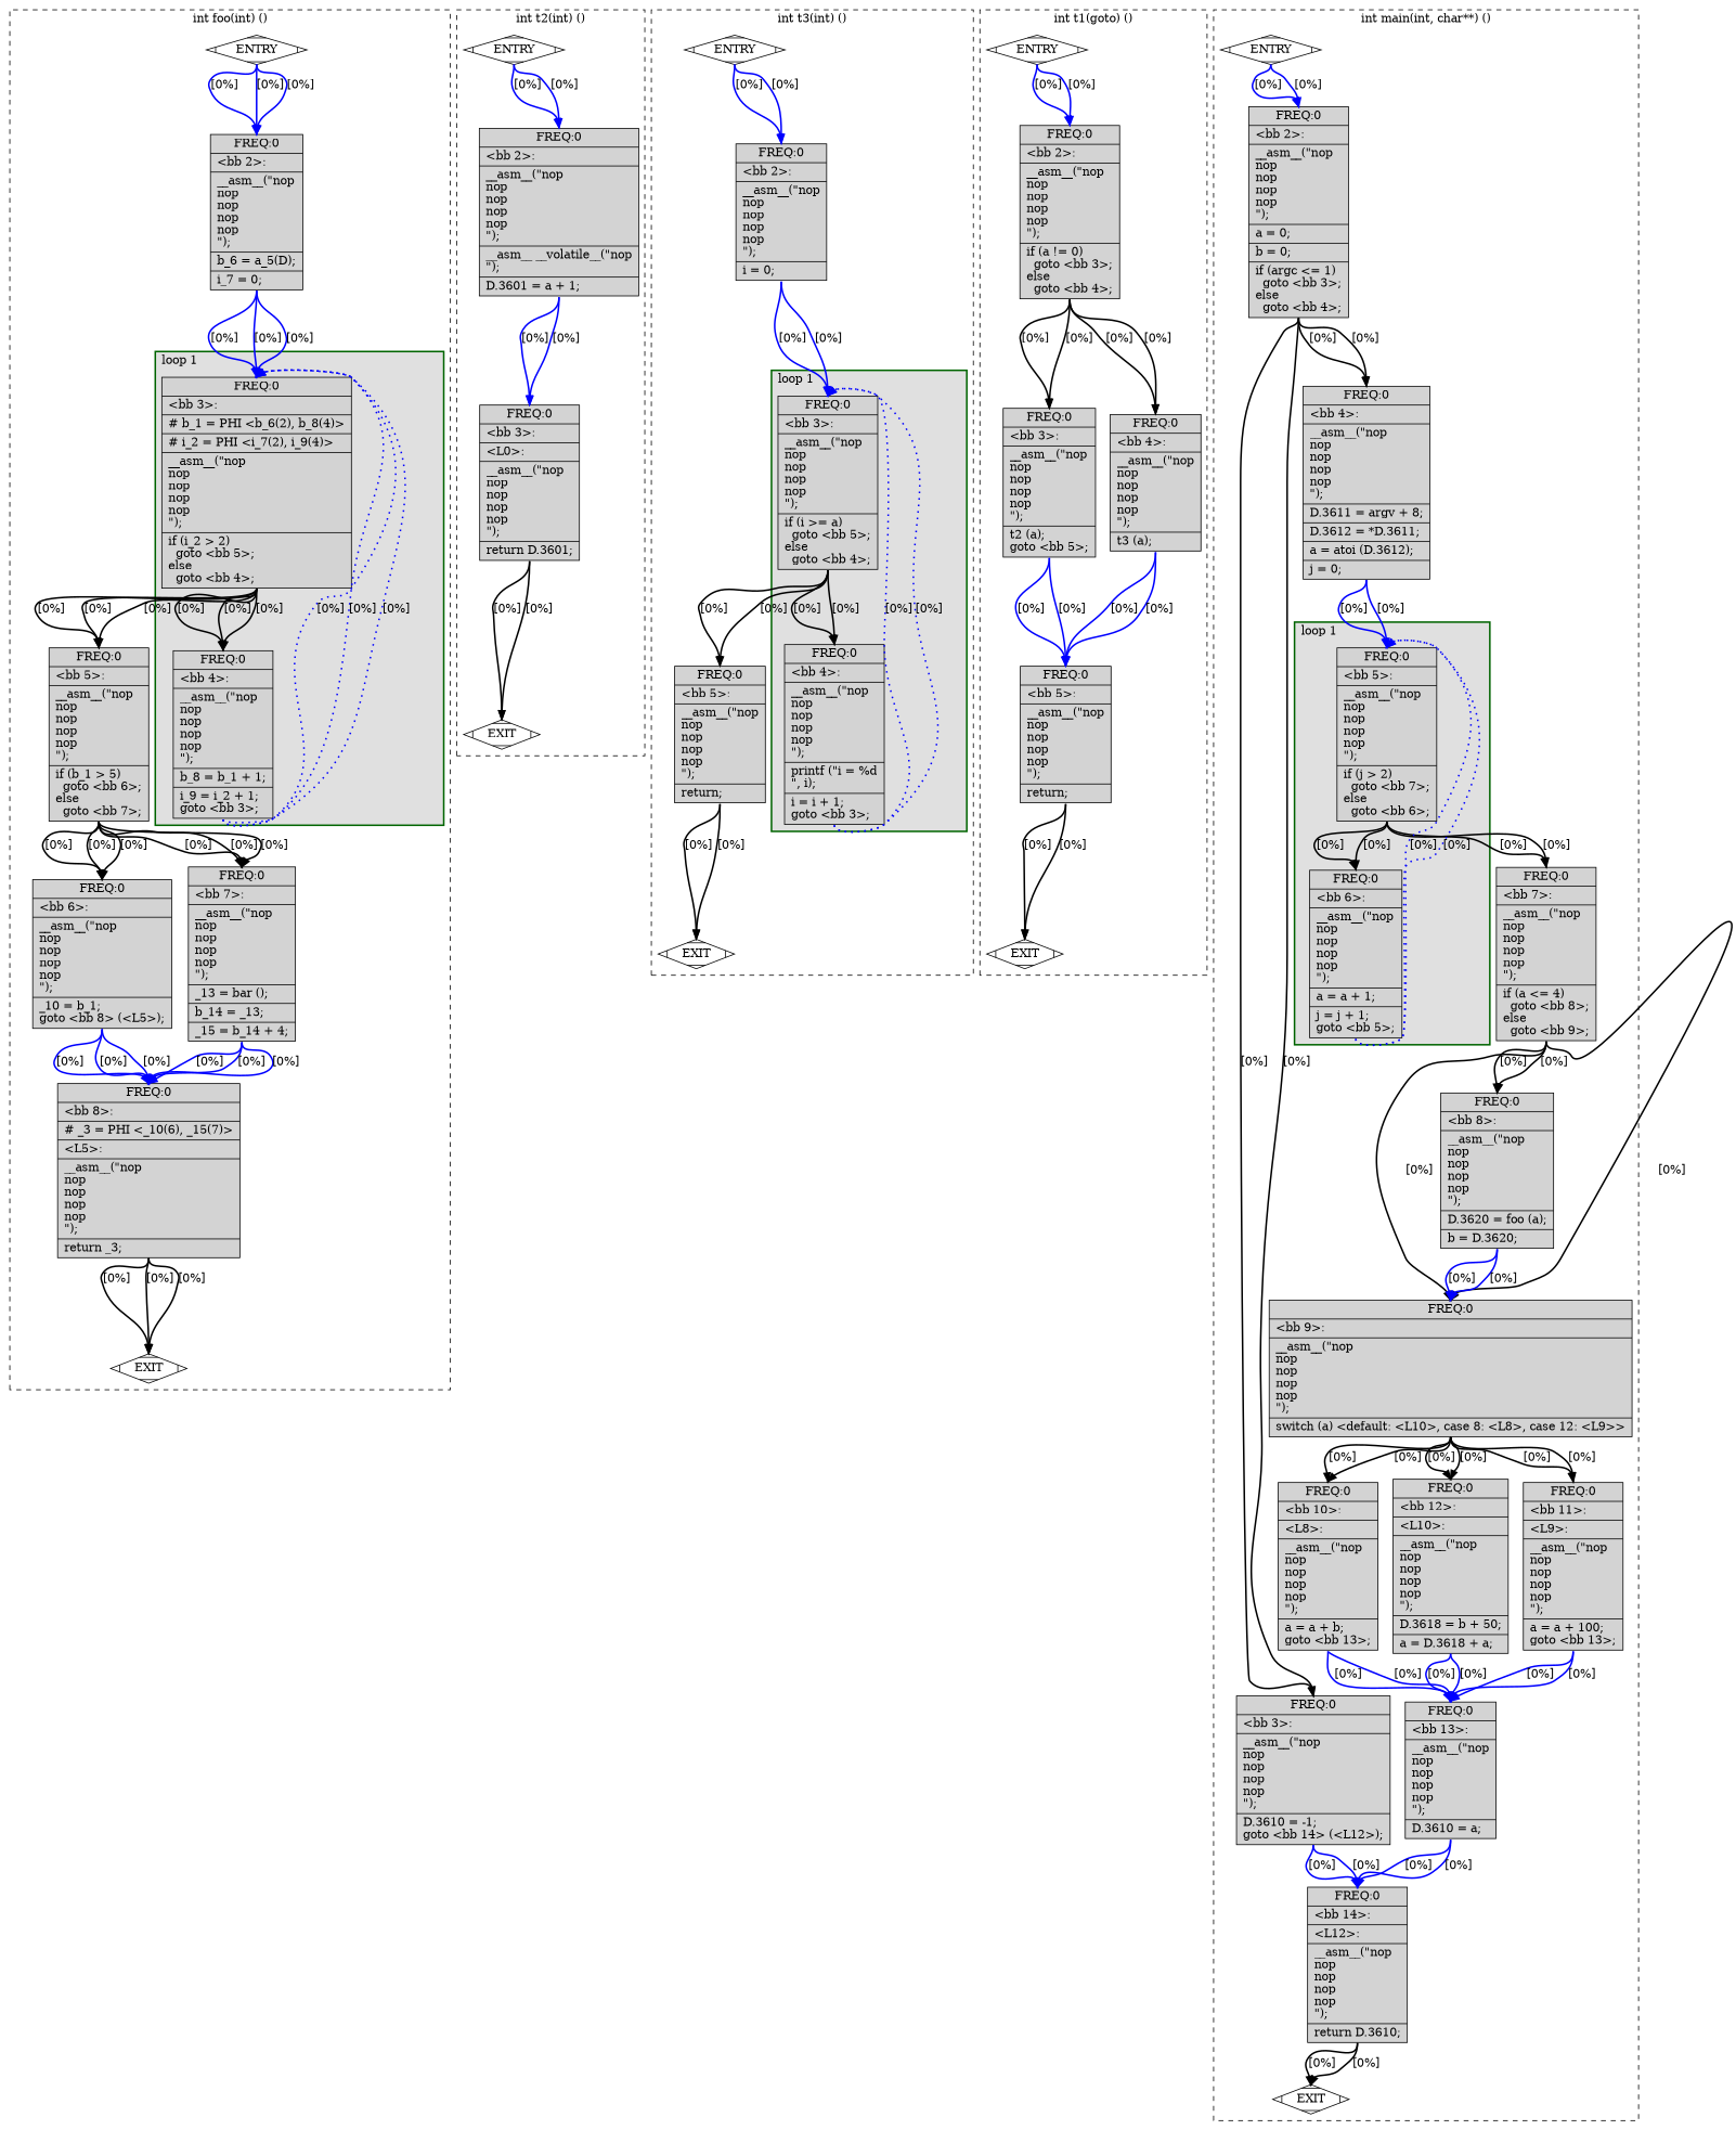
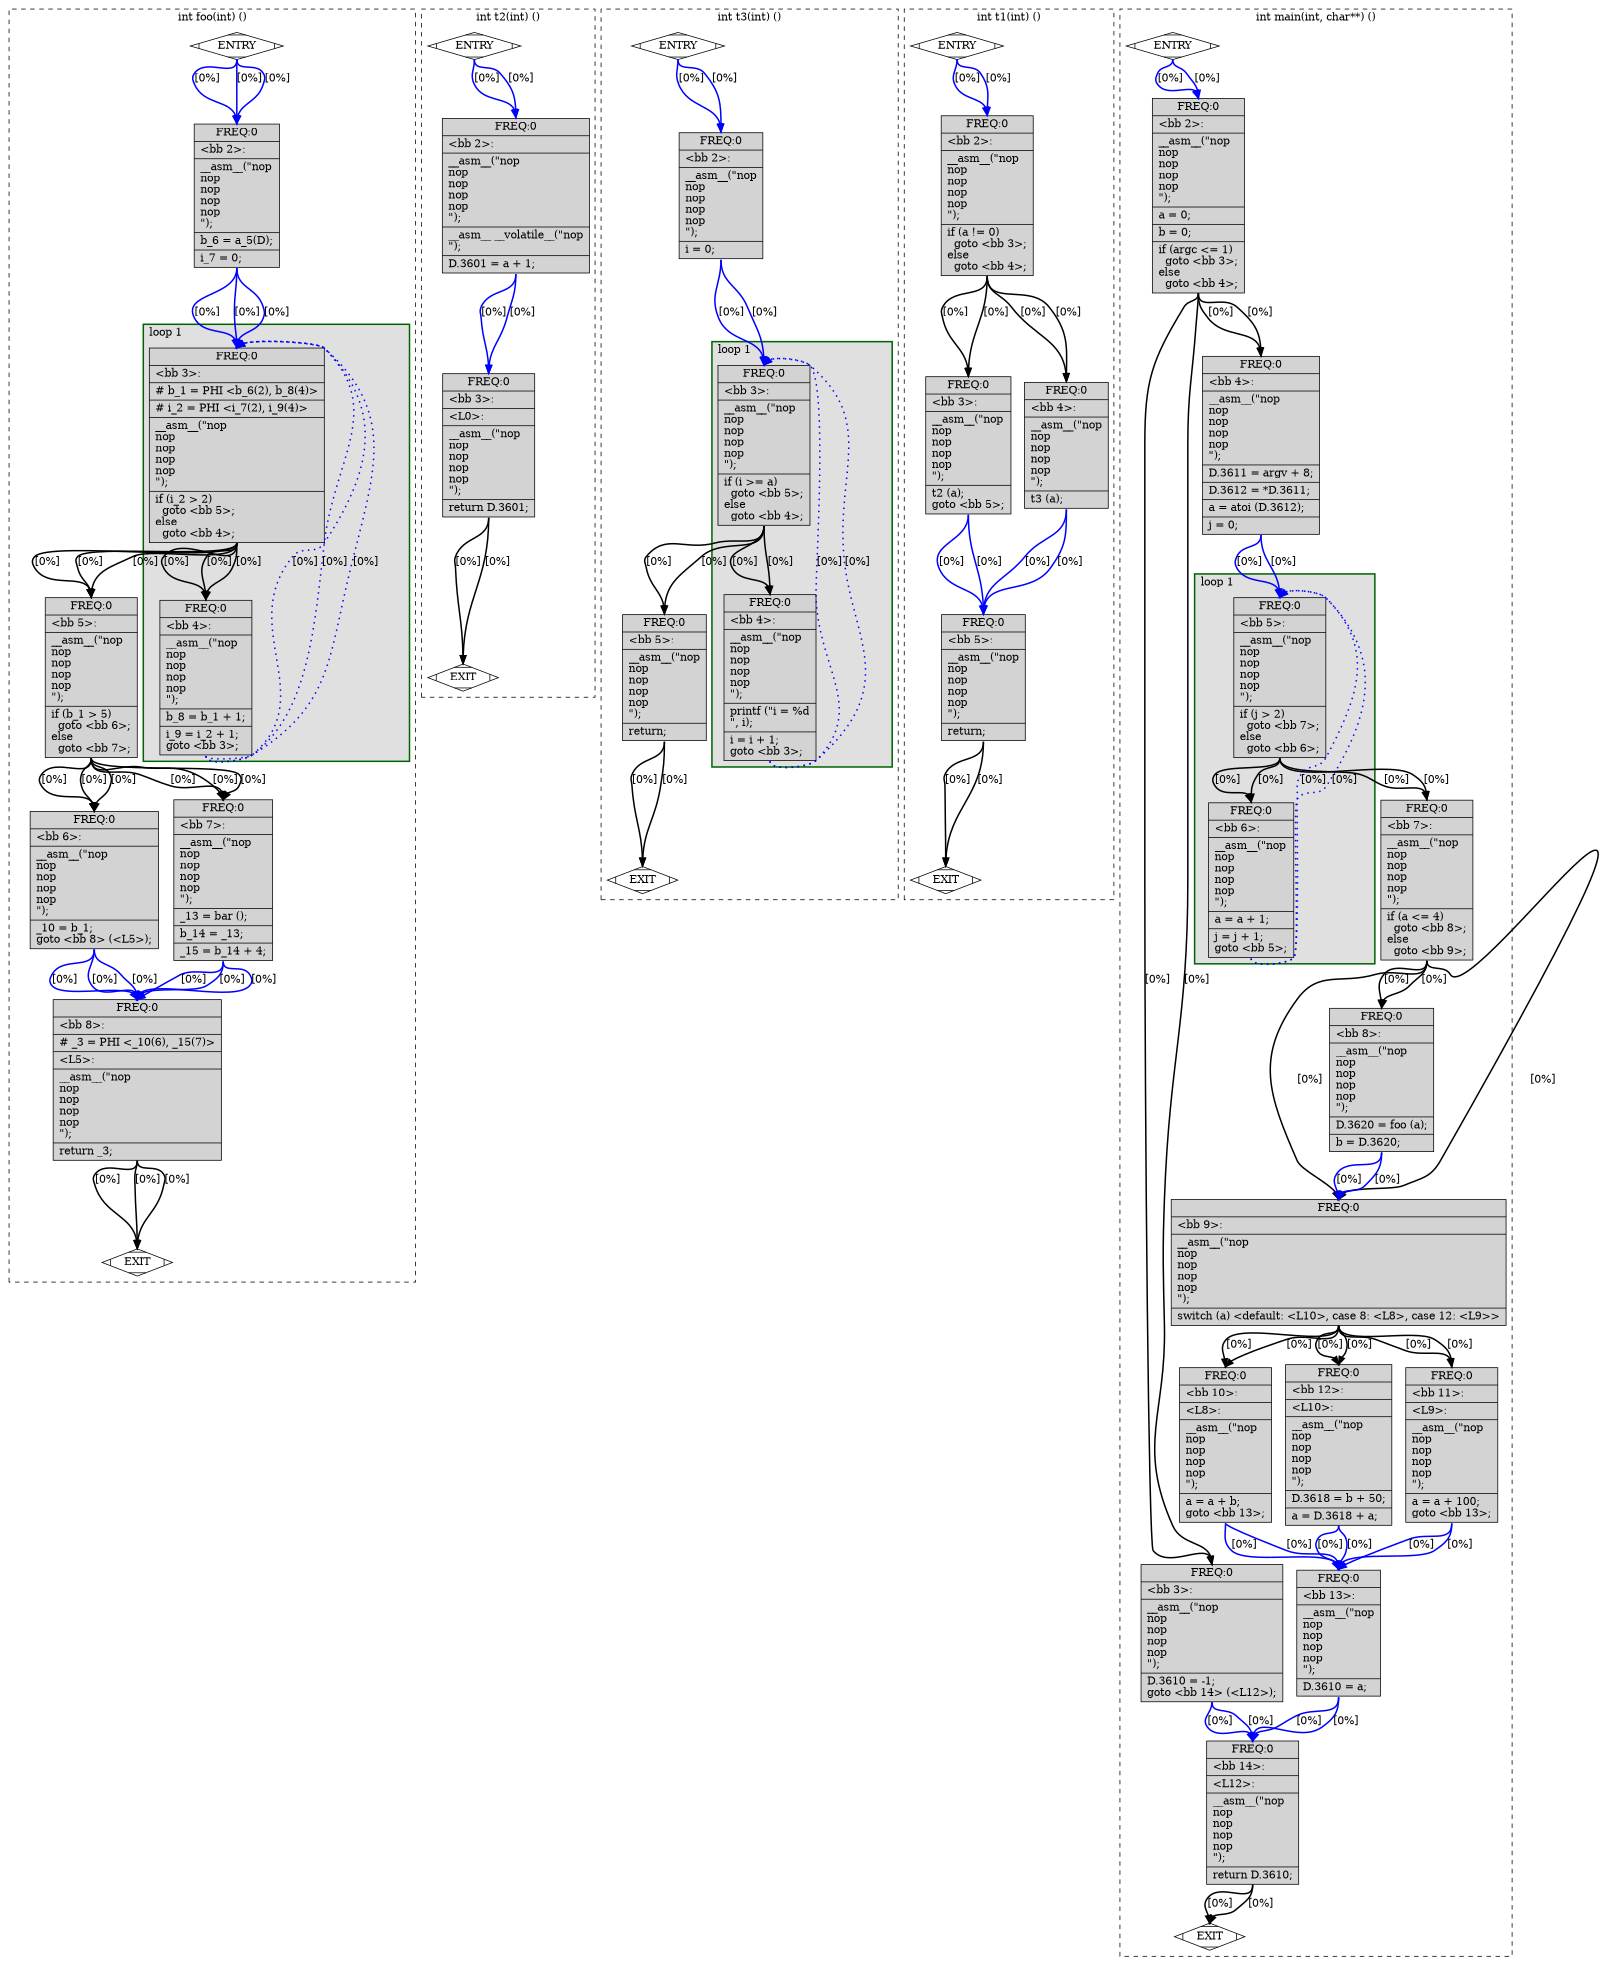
  digraph {
    node [fillcolor=lightgrey shape=record style=filled]
    edge [color=black constraint=true headport=n style="solid,bold" tailport=s weight=10]
    n1 [label="{ FREQ:0 |\<bb\ 3\>:\l|#\ b_1\ =\ PHI\ \<b_6(2),\ b_8(4)\>\l|#\ i_2\ =\ PHI\ \<i_7(2),\ i_9(4)\>\l|__asm__(\"nop\l	nop\l	nop\l	nop\l	nop\l\");\l|if\ (i_2\ \>\ 2)\l\ \ goto\ \<bb\ 5\>;\lelse\l\ \ goto\ \<bb\ 4\>;\l}"]
    n2 [label="{ FREQ:0 |\<bb\ 4\>:\l|__asm__(\"nop\l	nop\l	nop\l	nop\l	nop\l\");\l|b_8\ =\ b_1\ +\ 1;\l|i_9\ =\ i_2\ +\ 1;\lgoto\ \<bb\ 3\>;\l}"]
    n3 [label="{ FREQ:0 |\<bb\ 5\>:\l|__asm__(\"nop\l	nop\l	nop\l	nop\l	nop\l\");\l|if\ (b_1\ \>\ 5)\l\ \ goto\ \<bb\ 6\>;\lelse\l\ \ goto\ \<bb\ 7\>;\l}"]
    n4 [fillcolor=white label=ENTRY shape=Mdiamond]
    n5 [fillcolor=white label=EXIT shape=Mdiamond]
    n6 [label="{ FREQ:0 |\<bb\ 2\>:\l|__asm__(\"nop\l	nop\l	nop\l	nop\l	nop\l\");\l|b_6\ =\ a_5(D);\l|i_7\ =\ 0;\l}"]
    n7 [label="{ FREQ:0 |\<bb\ 6\>:\l|__asm__(\"nop\l	nop\l	nop\l	nop\l	nop\l\");\l|_10\ =\ b_1;\lgoto\ \<bb\ 8\>\ (\<L5\>);\l}"]
    n8 [label="{ FREQ:0 |\<bb\ 7\>:\l|__asm__(\"nop\l	nop\l	nop\l	nop\l	nop\l\");\l|_13\ =\ bar\ ();\l|b_14\ =\ _13;\l|_15\ =\ b_14\ +\ 4;\l}"]
    n9 [label="{ FREQ:0 |\<bb\ 8\>:\l|#\ _3\ =\ PHI\ \<_10(6),\ _15(7)\>\l|\<L5\>:\l|__asm__(\"nop\l	nop\l	nop\l	nop\l	nop\l\");\l|return\ _3;\l}"]
    n10 [fillcolor=white label=ENTRY shape=Mdiamond]
    n11 [fillcolor=white label=EXIT shape=Mdiamond]
    n12 [label="{ FREQ:0 |\<bb\ 2\>:\l|__asm__(\"nop\l	nop\l	nop\l	nop\l	nop\l\");\l|__asm__\ __volatile__(\"nop\l\");\l|D.3601\ =\ a\ +\ 1;\l}"]
    n13 [label="{ FREQ:0 |\<bb\ 3\>:\l|\<L0\>:\l|__asm__(\"nop\l	nop\l	nop\l	nop\l	nop\l\");\l|return\ D.3601;\l}"]
    n14 [label="{ FREQ:0 |\<bb\ 3\>:\l|__asm__(\"nop\l	nop\l	nop\l	nop\l	nop\l\");\l|if\ (i\ \>=\ a)\l\ \ goto\ \<bb\ 5\>;\lelse\l\ \ goto\ \<bb\ 4\>;\l}"]
    n15 [label="{ FREQ:0 |\<bb\ 4\>:\l|__asm__(\"nop\l	nop\l	nop\l	nop\l	nop\l\");\l|printf\ (\"i\ =\ %d\n\",\ i);\l|i\ =\ i\ +\ 1;\lgoto\ \<bb\ 3\>;\l}"]
    n16 [label="{ FREQ:0 |\<bb\ 5\>:\l|__asm__(\"nop\l	nop\l	nop\l	nop\l	nop\l\");\l|return;\l}"]
    n17 [fillcolor=white label=ENTRY shape=Mdiamond]
    n18 [fillcolor=white label=EXIT shape=Mdiamond]
    n19 [label="{ FREQ:0 |\<bb\ 2\>:\l|__asm__(\"nop\l	nop\l	nop\l	nop\l	nop\l\");\l|i\ =\ 0;\l}"]
    n20 [fillcolor=white label=ENTRY shape=Mdiamond]
    n21 [fillcolor=white label=EXIT shape=Mdiamond]
    n22 [label="{ FREQ:0 |\<bb\ 2\>:\l|__asm__(\"nop\l	nop\l	nop\l	nop\l	nop\l\");\l|if\ (a\ !=\ 0)\l\ \ goto\ \<bb\ 3\>;\lelse\l\ \ goto\ \<bb\ 4\>;\l}"]
    n23 [label="{ FREQ:0 |\<bb\ 3\>:\l|__asm__(\"nop\l	nop\l	nop\l	nop\l	nop\l\");\l|t2\ (a);\lgoto\ \<bb\ 5\>;\l}"]
    n24 [label="{ FREQ:0 |\<bb\ 4\>:\l|__asm__(\"nop\l	nop\l	nop\l	nop\l	nop\l\");\l|t3\ (a);\l}"]
    n25 [label="{ FREQ:0 |\<bb\ 5\>:\l|__asm__(\"nop\l	nop\l	nop\l	nop\l	nop\l\");\l|return;\l}"]
    n26 [label="{ FREQ:0 |\<bb\ 5\>:\l|__asm__(\"nop\l	nop\l	nop\l	nop\l	nop\l\");\l|if\ (j\ \>\ 2)\l\ \ goto\ \<bb\ 7\>;\lelse\l\ \ goto\ \<bb\ 6\>;\l}"]
    n27 [label="{ FREQ:0 |\<bb\ 6\>:\l|__asm__(\"nop\l	nop\l	nop\l	nop\l	nop\l\");\l|a\ =\ a\ +\ 1;\l|j\ =\ j\ +\ 1;\lgoto\ \<bb\ 5\>;\l}"]
    n28 [label="{ FREQ:0 |\<bb\ 7\>:\l|__asm__(\"nop\l	nop\l	nop\l	nop\l	nop\l\");\l|if\ (a\ \<=\ 4)\l\ \ goto\ \<bb\ 8\>;\lelse\l\ \ goto\ \<bb\ 9\>;\l}"]
    n29 [fillcolor=white label=ENTRY shape=Mdiamond]
    n30 [fillcolor=white label=EXIT shape=Mdiamond]
    n31 [label="{ FREQ:0 |\<bb\ 2\>:\l|__asm__(\"nop\l	nop\l	nop\l	nop\l	nop\l\");\l|a\ =\ 0;\l|b\ =\ 0;\l|if\ (argc\ \<=\ 1)\l\ \ goto\ \<bb\ 3\>;\lelse\l\ \ goto\ \<bb\ 4\>;\l}"]
    n32 [label="{ FREQ:0 |\<bb\ 3\>:\l|__asm__(\"nop\l	nop\l	nop\l	nop\l	nop\l\");\l|D.3610\ =\ -1;\lgoto\ \<bb\ 14\>\ (\<L12\>);\l}"]
    n33 [label="{ FREQ:0 |\<bb\ 4\>:\l|__asm__(\"nop\l	nop\l	nop\l	nop\l	nop\l\");\l|D.3611\ =\ argv\ +\ 8;\l|D.3612\ =\ *D.3611;\l|a\ =\ atoi\ (D.3612);\l|j\ =\ 0;\l}"]
    n34 [label="{ FREQ:0 |\<bb\ 14\>:\l|\<L12\>:\l|__asm__(\"nop\l	nop\l	nop\l	nop\l	nop\l\");\l|return\ D.3610;\l}"]
    n35 [label="{ FREQ:0 |\<bb\ 8\>:\l|__asm__(\"nop\l	nop\l	nop\l	nop\l	nop\l\");\l|D.3620\ =\ foo\ (a);\l|b\ =\ D.3620;\l}"]
    n36 [label="{ FREQ:0 |\<bb\ 9\>:\l|__asm__(\"nop\l	nop\l	nop\l	nop\l	nop\l\");\l|switch\ (a)\ \<default:\ \<L10\>,\ case\ 8:\ \<L8\>,\ case\ 12:\ \<L9\>\>\l}"]
    n37 [label="{ FREQ:0 |\<bb\ 10\>:\l|\<L8\>:\l|__asm__(\"nop\l	nop\l	nop\l	nop\l	nop\l\");\l|a\ =\ a\ +\ b;\lgoto\ \<bb\ 13\>;\l}"]
    n38 [label="{ FREQ:0 |\<bb\ 11\>:\l|\<L9\>:\l|__asm__(\"nop\l	nop\l	nop\l	nop\l	nop\l\");\l|a\ =\ a\ +\ 100;\lgoto\ \<bb\ 13\>;\l}"]
    n39 [label="{ FREQ:0 |\<bb\ 12\>:\l|\<L10\>:\l|__asm__(\"nop\l	nop\l	nop\l	nop\l	nop\l\");\l|D.3618\ =\ b\ +\ 50;\l|a\ =\ D.3618\ +\ a;\l}"]
    n40 [label="{ FREQ:0 |\<bb\ 13\>:\l|__asm__(\"nop\l	nop\l	nop\l	nop\l	nop\l\");\l|D.3610\ =\ a;\l}"]
    subgraph cluster_1 {
      color=black
      label="int foo(int) ()"
      style=dashed
      n3
      n4
      n5
      n6
      n7
      n8
      n9
      subgraph cluster_2 {
        color=darkgreen
        fillcolor=grey88
        label="loop 1"
        labeljust=l
        penwidth=2
        style=filled
        n1
        n2
      }
    }
    subgraph cluster_3 {
      color=black
      label="int t2(int) ()"
      style=dashed
      n10
      n11
      n12
      n13
    }
    subgraph cluster_4 {
      color=black
      label="int t3(int) ()"
      style=dashed
      n16
      n17
      n18
      n19
      subgraph cluster_5 {
        color=darkgreen
        fillcolor=grey88
        label="loop 1"
        labeljust=l
        penwidth=2
        style=filled
        n14
        n15
      }
    }
    subgraph cluster_6 {
      color=black
-     label="int t1(goto) ()"
+     label="int t1(int) ()"
      style=dashed
      n20
      n21
      n22
      n23
      n24
      n25
    }
    subgraph cluster_7 {
      color=black
      label="int main(int, char**) ()"
      style=dashed
      n28
      n29
      n30
      n31
      n32
      n33
      n34
      n35
      n36
      n37
      n38
      n39
      n40
      subgraph cluster_8 {
        color=darkgreen
        fillcolor=grey88
        label="loop 1"
        labeljust=l
        penwidth=2
        style=filled
        n26
        n27
      }
    }
    n1 -> n2 [label="[0%]"]
    n1 -> n2 [label="[0%]"]
    n1 -> n2 [label="[0%]"]
    n1 -> n3 [label="[0%]"]
    n1 -> n3 [label="[0%]"]
    n1 -> n3 [label="[0%]"]
    n2 -> n1 [color=blue constraint=false label="[0%]" style="dotted,bold"]
    n2 -> n1 [color=blue constraint=false label="[0%]" style="dotted,bold"]
    n2 -> n1 [color=blue constraint=false label="[0%]" style="dotted,bold"]
    n3 -> n7 [label="[0%]"]
    n3 -> n7 [label="[0%]"]
    n3 -> n7 [label="[0%]"]
    n3 -> n8 [label="[0%]"]
    n3 -> n8 [label="[0%]"]
    n3 -> n8 [label="[0%]"]
    n4 -> n5 [style=invis color="" weight=""]
    n4 -> n5 [style=invis color="" weight=""]
    n4 -> n5 [style=invis color="" weight=""]
    n4 -> n6 [color=blue label="[0%]" weight=100]
    n4 -> n6 [color=blue label="[0%]" weight=100]
    n4 -> n6 [color=blue label="[0%]" weight=100]
    n6 -> n1 [color=blue label="[0%]" weight=100]
    n6 -> n1 [color=blue label="[0%]" weight=100]
    n6 -> n1 [color=blue label="[0%]" weight=100]
    n7 -> n9 [color=blue label="[0%]" weight=100]
    n7 -> n9 [color=blue label="[0%]" weight=100]
    n7 -> n9 [color=blue label="[0%]" weight=100]
    n8 -> n9 [color=blue label="[0%]" weight=100]
    n8 -> n9 [color=blue label="[0%]" weight=100]
    n8 -> n9 [color=blue label="[0%]" weight=100]
    n9 -> n5 [label="[0%]"]
    n9 -> n5 [label="[0%]"]
    n9 -> n5 [label="[0%]"]
    n10 -> n11 [style=invis color="" weight=""]
    n10 -> n11 [style=invis color="" weight=""]
    n10 -> n12 [color=blue label="[0%]" weight=100]
    n10 -> n12 [color=blue label="[0%]" weight=100]
    n12 -> n13 [color=blue label="[0%]" weight=100]
    n12 -> n13 [color=blue label="[0%]" weight=100]
    n13 -> n11 [label="[0%]"]
    n13 -> n11 [label="[0%]"]
    n14 -> n15 [label="[0%]"]
    n14 -> n15 [label="[0%]"]
    n14 -> n16 [label="[0%]"]
    n14 -> n16 [label="[0%]"]
    n15 -> n14 [color=blue constraint=false label="[0%]" style="dotted,bold"]
    n15 -> n14 [color=blue constraint=false label="[0%]" style="dotted,bold"]
    n16 -> n18 [label="[0%]"]
    n16 -> n18 [label="[0%]"]
    n17 -> n18 [style=invis color="" weight=""]
    n17 -> n18 [style=invis color="" weight=""]
    n17 -> n19 [color=blue label="[0%]" weight=100]
    n17 -> n19 [color=blue label="[0%]" weight=100]
    n19 -> n14 [color=blue label="[0%]" weight=100]
    n19 -> n14 [color=blue label="[0%]" weight=100]
    n20 -> n21 [style=invis color="" weight=""]
    n20 -> n21 [style=invis color="" weight=""]
    n20 -> n22 [color=blue label="[0%]" weight=100]
    n20 -> n22 [color=blue label="[0%]" weight=100]
    n22 -> n23 [label="[0%]"]
    n22 -> n23 [label="[0%]"]
    n22 -> n24 [label="[0%]"]
    n22 -> n24 [label="[0%]"]
    n23 -> n25 [color=blue label="[0%]" weight=100]
    n23 -> n25 [color=blue label="[0%]" weight=100]
    n24 -> n25 [color=blue label="[0%]" weight=100]
    n24 -> n25 [color=blue label="[0%]" weight=100]
    n25 -> n21 [label="[0%]"]
    n25 -> n21 [label="[0%]"]
    n26 -> n27 [label="[0%]"]
    n26 -> n27 [label="[0%]"]
    n26 -> n28 [label="[0%]"]
    n26 -> n28 [label="[0%]"]
    n27 -> n26 [color=blue constraint=false label="[0%]" style="dotted,bold"]
    n27 -> n26 [color=blue constraint=false label="[0%]" style="dotted,bold"]
    n28 -> n35 [label="[0%]"]
    n28 -> n35 [label="[0%]"]
    n28 -> n36 [label="[0%]"]
    n28 -> n36 [label="[0%]"]
    n29 -> n30 [style=invis color="" weight=""]
    n29 -> n30 [style=invis color="" weight=""]
    n29 -> n31 [color=blue label="[0%]" weight=100]
    n29 -> n31 [color=blue label="[0%]" weight=100]
    n31 -> n32 [label="[0%]"]
    n31 -> n32 [label="[0%]"]
    n31 -> n33 [label="[0%]"]
    n31 -> n33 [label="[0%]"]
    n32 -> n34 [color=blue label="[0%]" weight=100]
    n32 -> n34 [color=blue label="[0%]" weight=100]
    n33 -> n26 [color=blue label="[0%]" weight=100]
    n33 -> n26 [color=blue label="[0%]" weight=100]
    n34 -> n30 [label="[0%]"]
    n34 -> n30 [label="[0%]"]
    n35 -> n36 [color=blue label="[0%]" weight=100]
    n35 -> n36 [color=blue label="[0%]" weight=100]
    n36 -> n37 [label="[0%]"]
    n36 -> n37 [label="[0%]"]
    n36 -> n38 [label="[0%]"]
    n36 -> n38 [label="[0%]"]
    n36 -> n39 [label="[0%]"]
    n36 -> n39 [label="[0%]"]
    n37 -> n40 [color=blue label="[0%]" weight=100]
    n37 -> n40 [color=blue label="[0%]" weight=100]
    n38 -> n40 [color=blue label="[0%]" weight=100]
    n38 -> n40 [color=blue label="[0%]" weight=100]
    n39 -> n40 [color=blue label="[0%]" weight=100]
    n39 -> n40 [color=blue label="[0%]" weight=100]
    n40 -> n34 [color=blue label="[0%]" weight=100]
    n40 -> n34 [color=blue label="[0%]" weight=100]
  }
